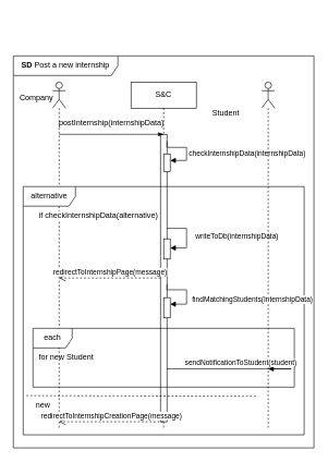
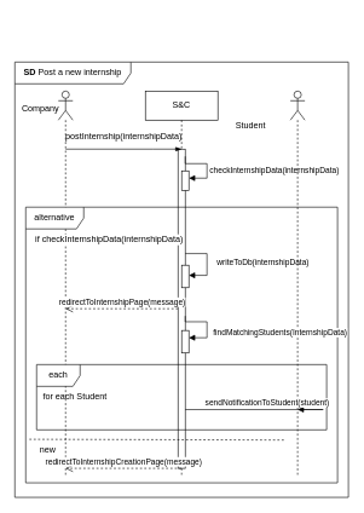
  <mxCell id="0" />
  <mxCell id="1" parent="0" />
  <mxCell id="2" value="S&amp;amp;C" style="shape=umlLifeline;perimeter=lifelinePerimeter;whiteSpace=wrap;html=1;container=1;dropTarget=0;collapsible=0;recursiveResize=0;outlineConnect=0;portConstraint=eastwest;newEdgeStyle={&quot;edgeStyle&quot;:&quot;elbowEdgeStyle&quot;,&quot;elbow&quot;:&quot;vertical&quot;,&quot;curved&quot;:0,&quot;rounded&quot;:0};" vertex="1" parent="1"><mxGeometry x="200" y="125" width="100" height="530" as="geometry" /></mxCell>
  <mxCell id="3" value="" style="html=1;points=[[0,0,0,0,5],[0,1,0,0,-5],[1,0,0,0,5],[1,1,0,0,-5]];perimeter=orthogonalPerimeter;outlineConnect=0;targetShapes=umlLifeline;portConstraint=eastwest;newEdgeStyle={&quot;curved&quot;:0,&quot;rounded&quot;:0};" vertex="1" parent="2"><mxGeometry x="45" y="80" width="10" height="440" as="geometry" /></mxCell>
  <mxCell id="4" value="checkInternshipData(internshipData)" style="html=1;align=left;spacingLeft=2;endArrow=block;rounded=0;edgeStyle=orthogonalEdgeStyle;curved=0;rounded=0;" edge="1" parent="2"><mxGeometry x="0.176" relative="1" as="geometry"><mxPoint x="55" y="90" as="sourcePoint" /><Array as="points"><mxPoint x="55" y="100" /><mxPoint x="85" y="100" /><mxPoint x="85" y="120" /></Array><mxPoint as="offset" /><mxPoint x="60.0" y="120.0" as="targetPoint" /></mxGeometry></mxCell>
  <mxCell id="5" value="" style="html=1;points=[[0,0,0,0,5],[0,1,0,0,-5],[1,0,0,0,5],[1,1,0,0,-5]];perimeter=orthogonalPerimeter;outlineConnect=0;targetShapes=umlLifeline;portConstraint=eastwest;newEdgeStyle={&quot;curved&quot;:0,&quot;rounded&quot;:0};" vertex="1" parent="2"><mxGeometry x="50" y="330" width="10" height="31" as="geometry" /></mxCell>
  <mxCell id="6" value="" style="shape=umlLifeline;perimeter=lifelinePerimeter;whiteSpace=wrap;html=1;container=1;dropTarget=0;collapsible=0;recursiveResize=0;outlineConnect=0;portConstraint=eastwest;newEdgeStyle={&quot;curved&quot;:0,&quot;rounded&quot;:0};participant=umlActor;" vertex="1" parent="1"><mxGeometry x="80" y="125" width="20" height="530" as="geometry" /></mxCell>
  <mxCell id="7" value="Company" style="text;html=1;align=center;verticalAlign=middle;resizable=0;points=[];autosize=1;strokeColor=none;fillColor=none;" vertex="1" parent="1"><mxGeometry x="20" y="135" width="70" height="30" as="geometry" /></mxCell>
  <mxCell id="8" value="postInternship(internshipData)" style="text;html=1;align=center;verticalAlign=middle;resizable=0;points=[];autosize=1;strokeColor=none;fillColor=none;" vertex="1" parent="1"><mxGeometry x="80" y="173" width="180" height="30" as="geometry" /></mxCell>
  <mxCell id="9" value="alternative" style="shape=umlFrame;whiteSpace=wrap;html=1;pointerEvents=0;width=80;height=30;" vertex="1" parent="1"><mxGeometry x="35" y="285" width="430" height="380" as="geometry" /></mxCell>
  <mxCell id="10" value="&lt;b&gt;SD&lt;/b&gt; Post a new internship" style="shape=umlFrame;whiteSpace=wrap;html=1;pointerEvents=0;width=160;height=30;" vertex="1" parent="1"><mxGeometry x="20" width="460" height="600" as="geometry" y="85" /></mxCell>
  <mxCell id="11" value="" style="endArrow=none;dashed=1;html=1;rounded=0;exitX=0.014;exitY=0.49;exitDx=0;exitDy=0;exitPerimeter=0;entryX=0.994;entryY=0.495;entryDx=0;entryDy=0;entryPerimeter=0;" edge="1" parent="1"><mxGeometry width="50" height="50" relative="1" as="geometry"><mxPoint x="40" y="605" as="sourcePoint" /><mxPoint x="392.8" y="606" as="targetPoint" /></mxGeometry></mxCell>
  <mxCell id="12" value="new" style="text;html=1;align=center;verticalAlign=middle;resizable=0;points=[];autosize=1;strokeColor=none;fillColor=none;" vertex="1" parent="1"><mxGeometry x="40" y="605" width="50" height="30" as="geometry" /></mxCell>
- <mxCell id="13" value="if checkInternshipData(alternative)" style="text;html=1;align=center;verticalAlign=middle;resizable=0;points=[];autosize=1;strokeColor=none;fillColor=none;labelBackgroundColor=default;" vertex="1" parent="1"><mxGeometry x="35" y="315" width="230" height="30" as="geometry" /></mxCell>
+ <mxCell id="13" value="if checkInternshipData(internshipData)" style="text;html=1;align=center;verticalAlign=middle;resizable=0;points=[];autosize=1;strokeColor=none;fillColor=none;labelBackgroundColor=default;" vertex="1" parent="1"><mxGeometry x="35" y="315" width="230" height="30" as="geometry" /></mxCell>
  <mxCell id="14" value="" style="html=1;points=[[0,0,0,0,5],[0,1,0,0,-5],[1,0,0,0,5],[1,1,0,0,-5]];perimeter=orthogonalPerimeter;outlineConnect=0;targetShapes=umlLifeline;portConstraint=eastwest;newEdgeStyle={&quot;curved&quot;:0,&quot;rounded&quot;:0};" vertex="1" parent="1"><mxGeometry x="250" y="365" width="10" height="31" as="geometry" /></mxCell>
  <mxCell id="15" value="writeToDb(internshipData)" style="html=1;align=left;spacingLeft=2;endArrow=block;rounded=0;edgeStyle=orthogonalEdgeStyle;curved=0;rounded=0;" edge="1" parent="1"><mxGeometry x="-0.012" y="10" relative="1" as="geometry"><mxPoint x="255" y="349" as="sourcePoint" /><Array as="points"><mxPoint x="285" y="379" /></Array><mxPoint x="260" y="379" as="targetPoint" /><mxPoint as="offset" /></mxGeometry></mxCell>
  <mxCell id="16" value="redirectToInternshipPage(message)" style="html=1;verticalAlign=bottom;endArrow=open;dashed=1;endSize=8;curved=0;rounded=0;" edge="1" parent="1"><mxGeometry x="-0.003" relative="1" as="geometry"><mxPoint x="244.98" y="425" as="sourcePoint" /><mxPoint x="90.004" y="425" as="targetPoint" /><mxPoint as="offset" /></mxGeometry></mxCell>
  <mxCell id="17" value="redirectToInternshipCreationPage(message)" style="html=1;verticalAlign=bottom;endArrow=open;dashed=1;endSize=8;curved=0;rounded=0;" edge="1" parent="1" source="2"><mxGeometry x="-0.003" relative="1" as="geometry"><mxPoint x="269.5" y="645" as="sourcePoint" /><mxPoint x="90" y="645" as="targetPoint" /><mxPoint as="offset" /></mxGeometry></mxCell>
  <mxCell id="18" value="each" style="shape=umlFrame;whiteSpace=wrap;html=1;pointerEvents=0;" vertex="1" parent="1"><mxGeometry x="50" y="502" width="400" height="90" as="geometry" /></mxCell>
  <mxCell id="19" value="" style="shape=umlLifeline;perimeter=lifelinePerimeter;whiteSpace=wrap;html=1;container=1;dropTarget=0;collapsible=0;recursiveResize=0;outlineConnect=0;portConstraint=eastwest;newEdgeStyle={&quot;curved&quot;:0,&quot;rounded&quot;:0};participant=umlActor;" vertex="1" parent="1"><mxGeometry x="400" y="125" width="20" height="530" as="geometry" /></mxCell>
  <mxCell id="20" value="" style="edgeStyle=elbowEdgeStyle;fontSize=12;html=1;endArrow=blockThin;endFill=1;rounded=0;" edge="1" parent="1"><mxGeometry width="160" relative="1" as="geometry"><mxPoint x="90" y="205" as="sourcePoint" /><mxPoint x="250" y="205" as="targetPoint" /><Array as="points"><mxPoint x="210" y="20" /></Array></mxGeometry></mxCell>
  <mxCell id="21" value="" style="html=1;points=[[0,0,0,0,5],[0,1,0,0,-5],[1,0,0,0,5],[1,1,0,0,-5]];perimeter=orthogonalPerimeter;outlineConnect=0;targetShapes=umlLifeline;portConstraint=eastwest;newEdgeStyle={&quot;curved&quot;:0,&quot;rounded&quot;:0};" vertex="1" parent="1"><mxGeometry x="250" y="235" width="10" height="27" as="geometry" /></mxCell>
  <mxCell id="22" value="findMatchingStudents(InternshipData)" style="html=1;align=left;spacingLeft=2;endArrow=block;rounded=0;edgeStyle=orthogonalEdgeStyle;curved=0;rounded=0;" edge="1" parent="1"><mxGeometry x="0.247" y="5" relative="1" as="geometry"><mxPoint x="255" y="435" as="sourcePoint" /><Array as="points"><mxPoint x="255" y="443" /><mxPoint x="285" y="443" /><mxPoint x="285" y="465" /></Array><mxPoint x="260" y="465" as="targetPoint" /><mxPoint as="offset" /></mxGeometry></mxCell>
- <mxCell id="23" value="for new Student" style="text;whiteSpace=wrap;html=1;" vertex="1" parent="1"><mxGeometry x="57" y="532" width="100" height="30" as="geometry" /></mxCell>
+ <mxCell id="23" value="for each Student" style="text;whiteSpace=wrap;html=1;" vertex="1" parent="1"><mxGeometry x="57" y="532" width="100" height="30" as="geometry" /></mxCell>
  <mxCell id="24" value="Student" style="text;html=1;align=center;verticalAlign=middle;resizable=0;points=[];autosize=1;strokeColor=none;fillColor=none;" vertex="1" parent="1"><mxGeometry x="315" y="158" width="60" height="30" as="geometry" /></mxCell>
  <mxCell id="25" value="sendNotificationToStudent(student)" style="html=1;verticalAlign=bottom;endArrow=block;edgeStyle=elbowEdgeStyle;elbow=vertical;curved=0;rounded=0;" edge="1" parent="1"><mxGeometry x="0.001" relative="1" as="geometry"><mxPoint x="255" y="564" as="sourcePoint" /><Array as="points"><mxPoint x="445.19" y="564" /><mxPoint x="410.19" y="534" /></Array><mxPoint x="410" y="564" as="targetPoint" /><mxPoint as="offset" /></mxGeometry></mxCell>
